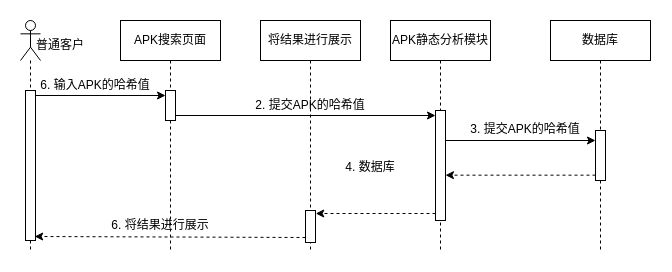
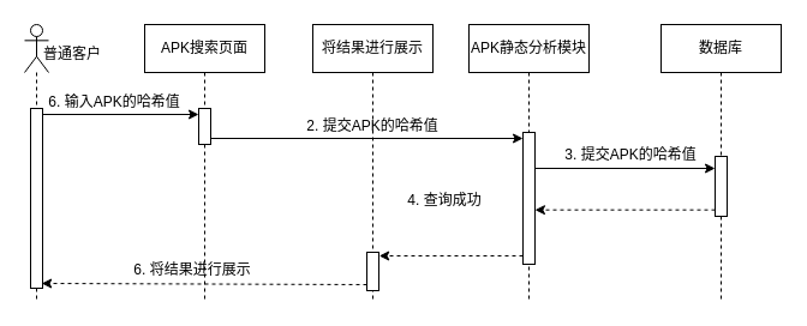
  <mxCell id="0" />
  <mxCell id="1" parent="0" />
  <mxCell id="2" value="APK搜索页面" style="shape=umlLifeline;perimeter=lifelinePerimeter;whiteSpace=wrap;html=1;container=1;dropTarget=0;collapsible=0;recursiveResize=0;outlineConnect=0;portConstraint=eastwest;newEdgeStyle={&quot;curved&quot;:0,&quot;rounded&quot;:0};" vertex="1" parent="1"><mxGeometry x="120" y="20" width="100" height="230" as="geometry" /></mxCell>
  <mxCell id="3" value="" style="html=1;points=[[0,0,0,0,5],[0,1,0,0,-5],[1,0,0,0,5],[1,1,0,0,-5]];perimeter=orthogonalPerimeter;outlineConnect=0;targetShapes=umlLifeline;portConstraint=eastwest;newEdgeStyle={&quot;curved&quot;:0,&quot;rounded&quot;:0};" vertex="1" parent="2"><mxGeometry x="45" y="70" width="10" height="30" as="geometry" /></mxCell>
  <mxCell id="4" value="" style="shape=umlLifeline;perimeter=lifelinePerimeter;whiteSpace=wrap;html=1;container=1;dropTarget=0;collapsible=0;recursiveResize=0;outlineConnect=0;portConstraint=eastwest;newEdgeStyle={&quot;curved&quot;:0,&quot;rounded&quot;:0};participant=umlActor;" vertex="1" parent="1"><mxGeometry x="20" y="20" width="20" height="230" as="geometry" /></mxCell>
  <mxCell id="5" value="" style="html=1;points=[[0,0,0,0,5],[0,1,0,0,-5],[1,0,0,0,5],[1,1,0,0,-5]];perimeter=orthogonalPerimeter;outlineConnect=0;targetShapes=umlLifeline;portConstraint=eastwest;newEdgeStyle={&quot;curved&quot;:0,&quot;rounded&quot;:0};" vertex="1" parent="4"><mxGeometry x="5" y="70" width="10" height="150" as="geometry" /></mxCell>
  <mxCell id="6" value="APK静态分析模块" style="shape=umlLifeline;perimeter=lifelinePerimeter;whiteSpace=wrap;html=1;container=1;dropTarget=0;collapsible=0;recursiveResize=0;outlineConnect=0;portConstraint=eastwest;newEdgeStyle={&quot;curved&quot;:0,&quot;rounded&quot;:0};" vertex="1" parent="1"><mxGeometry x="390" y="20" width="100" height="230" as="geometry" /></mxCell>
  <mxCell id="7" value="" style="html=1;points=[[0,0,0,0,5],[0,1,0,0,-5],[1,0,0,0,5],[1,1,0,0,-5]];perimeter=orthogonalPerimeter;outlineConnect=0;targetShapes=umlLifeline;portConstraint=eastwest;newEdgeStyle={&quot;curved&quot;:0,&quot;rounded&quot;:0};" vertex="1" parent="6"><mxGeometry x="45" y="90" width="10" height="110" as="geometry" /></mxCell>
  <mxCell id="8" value="数据库" style="shape=umlLifeline;perimeter=lifelinePerimeter;whiteSpace=wrap;html=1;container=1;dropTarget=0;collapsible=0;recursiveResize=0;outlineConnect=0;portConstraint=eastwest;newEdgeStyle={&quot;curved&quot;:0,&quot;rounded&quot;:0};" vertex="1" parent="1"><mxGeometry x="550" y="20" width="100" height="230" as="geometry" /></mxCell>
  <mxCell id="9" value="" style="html=1;points=[[0,0,0,0,5],[0,1,0,0,-5],[1,0,0,0,5],[1,1,0,0,-5]];perimeter=orthogonalPerimeter;outlineConnect=0;targetShapes=umlLifeline;portConstraint=eastwest;newEdgeStyle={&quot;curved&quot;:0,&quot;rounded&quot;:0};" vertex="1" parent="8"><mxGeometry x="45" y="110" width="10" height="50" as="geometry" /></mxCell>
  <mxCell id="10" value="普通客户" style="text;html=1;align=center;verticalAlign=middle;whiteSpace=wrap;rounded=0;" vertex="1" parent="1"><mxGeometry x="30" y="30" width="60" height="30" as="geometry" /></mxCell>
  <mxCell id="11" style="edgeStyle=orthogonalEdgeStyle;rounded=0;orthogonalLoop=1;jettySize=auto;html=1;curved=0;exitX=1;exitY=0;exitDx=0;exitDy=5;exitPerimeter=0;entryX=0;entryY=0;entryDx=0;entryDy=5;entryPerimeter=0;" edge="1" parent="1" source="5" target="3"><mxGeometry relative="1" as="geometry" /></mxCell>
  <mxCell id="12" value="6. 输入APK的哈希值" style="text;html=1;align=center;verticalAlign=middle;whiteSpace=wrap;rounded=0;" vertex="1" parent="1"><mxGeometry x="35" y="70" width="120" height="30" as="geometry" /></mxCell>
  <mxCell id="13" style="edgeStyle=orthogonalEdgeStyle;rounded=0;orthogonalLoop=1;jettySize=auto;html=1;curved=0;exitX=1;exitY=1;exitDx=0;exitDy=-5;exitPerimeter=0;entryX=0;entryY=0;entryDx=0;entryDy=5;entryPerimeter=0;" edge="1" parent="1" source="3" target="7"><mxGeometry relative="1" as="geometry" /></mxCell>
  <mxCell id="14" value="2. 提交APK的哈希值" style="text;html=1;align=center;verticalAlign=middle;whiteSpace=wrap;rounded=0;" vertex="1" parent="1"><mxGeometry x="250" y="90" width="120" height="30" as="geometry" /></mxCell>
  <mxCell id="15" value="" style="endArrow=classic;html=1;rounded=0;" edge="1" parent="1" source="7"><mxGeometry width="50" height="50" relative="1" as="geometry"><mxPoint x="535" y="140" as="sourcePoint" /><mxPoint x="595" y="140" as="targetPoint" /></mxGeometry></mxCell>
  <mxCell id="16" value="3. 提交APK的哈希值" style="text;html=1;align=center;verticalAlign=middle;whiteSpace=wrap;rounded=0;" vertex="1" parent="1"><mxGeometry x="460" y="114" width="130" height="30" as="geometry" /></mxCell>
  <mxCell id="17" value="" style="endArrow=classic;html=1;rounded=0;dashed=1;" edge="1" parent="1" target="7"><mxGeometry width="50" height="50" relative="1" as="geometry"><mxPoint x="595" y="174.66" as="sourcePoint" /><mxPoint x="524.81" y="174.66" as="targetPoint" /></mxGeometry></mxCell>
  <mxCell id="18" value="" style="endArrow=classic;html=1;rounded=0;dashed=1;" edge="1" parent="1" source="7"><mxGeometry width="50" height="50" relative="1" as="geometry"><mxPoint x="430" y="213" as="sourcePoint" /><mxPoint x="315.25" y="213" as="targetPoint" /></mxGeometry></mxCell>
- <mxCell id="19" value="4. 数据库" style="text;html=1;align=center;verticalAlign=middle;whiteSpace=wrap;rounded=0;" vertex="1" parent="1"><mxGeometry x="310" y="152" width="120" height="30" as="geometry" /></mxCell>
+ <mxCell id="19" value="4. 查询成功" style="text;html=1;align=center;verticalAlign=middle;whiteSpace=wrap;rounded=0;" vertex="1" parent="1"><mxGeometry x="310" y="152" width="120" height="30" as="geometry" /></mxCell>
  <mxCell id="20" value="将结果进行展示" style="shape=umlLifeline;perimeter=lifelinePerimeter;whiteSpace=wrap;html=1;container=1;dropTarget=0;collapsible=0;recursiveResize=0;outlineConnect=0;portConstraint=eastwest;newEdgeStyle={&quot;curved&quot;:0,&quot;rounded&quot;:0};" vertex="1" parent="1"><mxGeometry x="260" y="20" width="100" height="230" as="geometry" /></mxCell>
  <mxCell id="21" value="" style="html=1;points=[[0,0,0,0,5],[0,1,0,0,-5],[1,0,0,0,5],[1,1,0,0,-5]];perimeter=orthogonalPerimeter;outlineConnect=0;targetShapes=umlLifeline;portConstraint=eastwest;newEdgeStyle={&quot;curved&quot;:0,&quot;rounded&quot;:0};" vertex="1" parent="20"><mxGeometry x="45" y="190" width="10" height="32" as="geometry" /></mxCell>
  <mxCell id="22" value="" style="endArrow=classic;html=1;rounded=0;dashed=1;entryX=0.542;entryY=0.639;entryDx=0;entryDy=0;entryPerimeter=0;exitX=0;exitY=1;exitDx=0;exitDy=-5;exitPerimeter=0;" edge="1" parent="1" source="21"><mxGeometry width="50" height="50" relative="1" as="geometry"><mxPoint x="260" y="236" as="sourcePoint" /><mxPoint x="34.2" y="236" as="targetPoint" /></mxGeometry></mxCell>
  <mxCell id="23" value="6. 将结果进行展示" style="text;html=1;align=center;verticalAlign=middle;whiteSpace=wrap;rounded=0;" vertex="1" parent="1"><mxGeometry x="100" y="210" width="120" height="30" as="geometry" /></mxCell>
